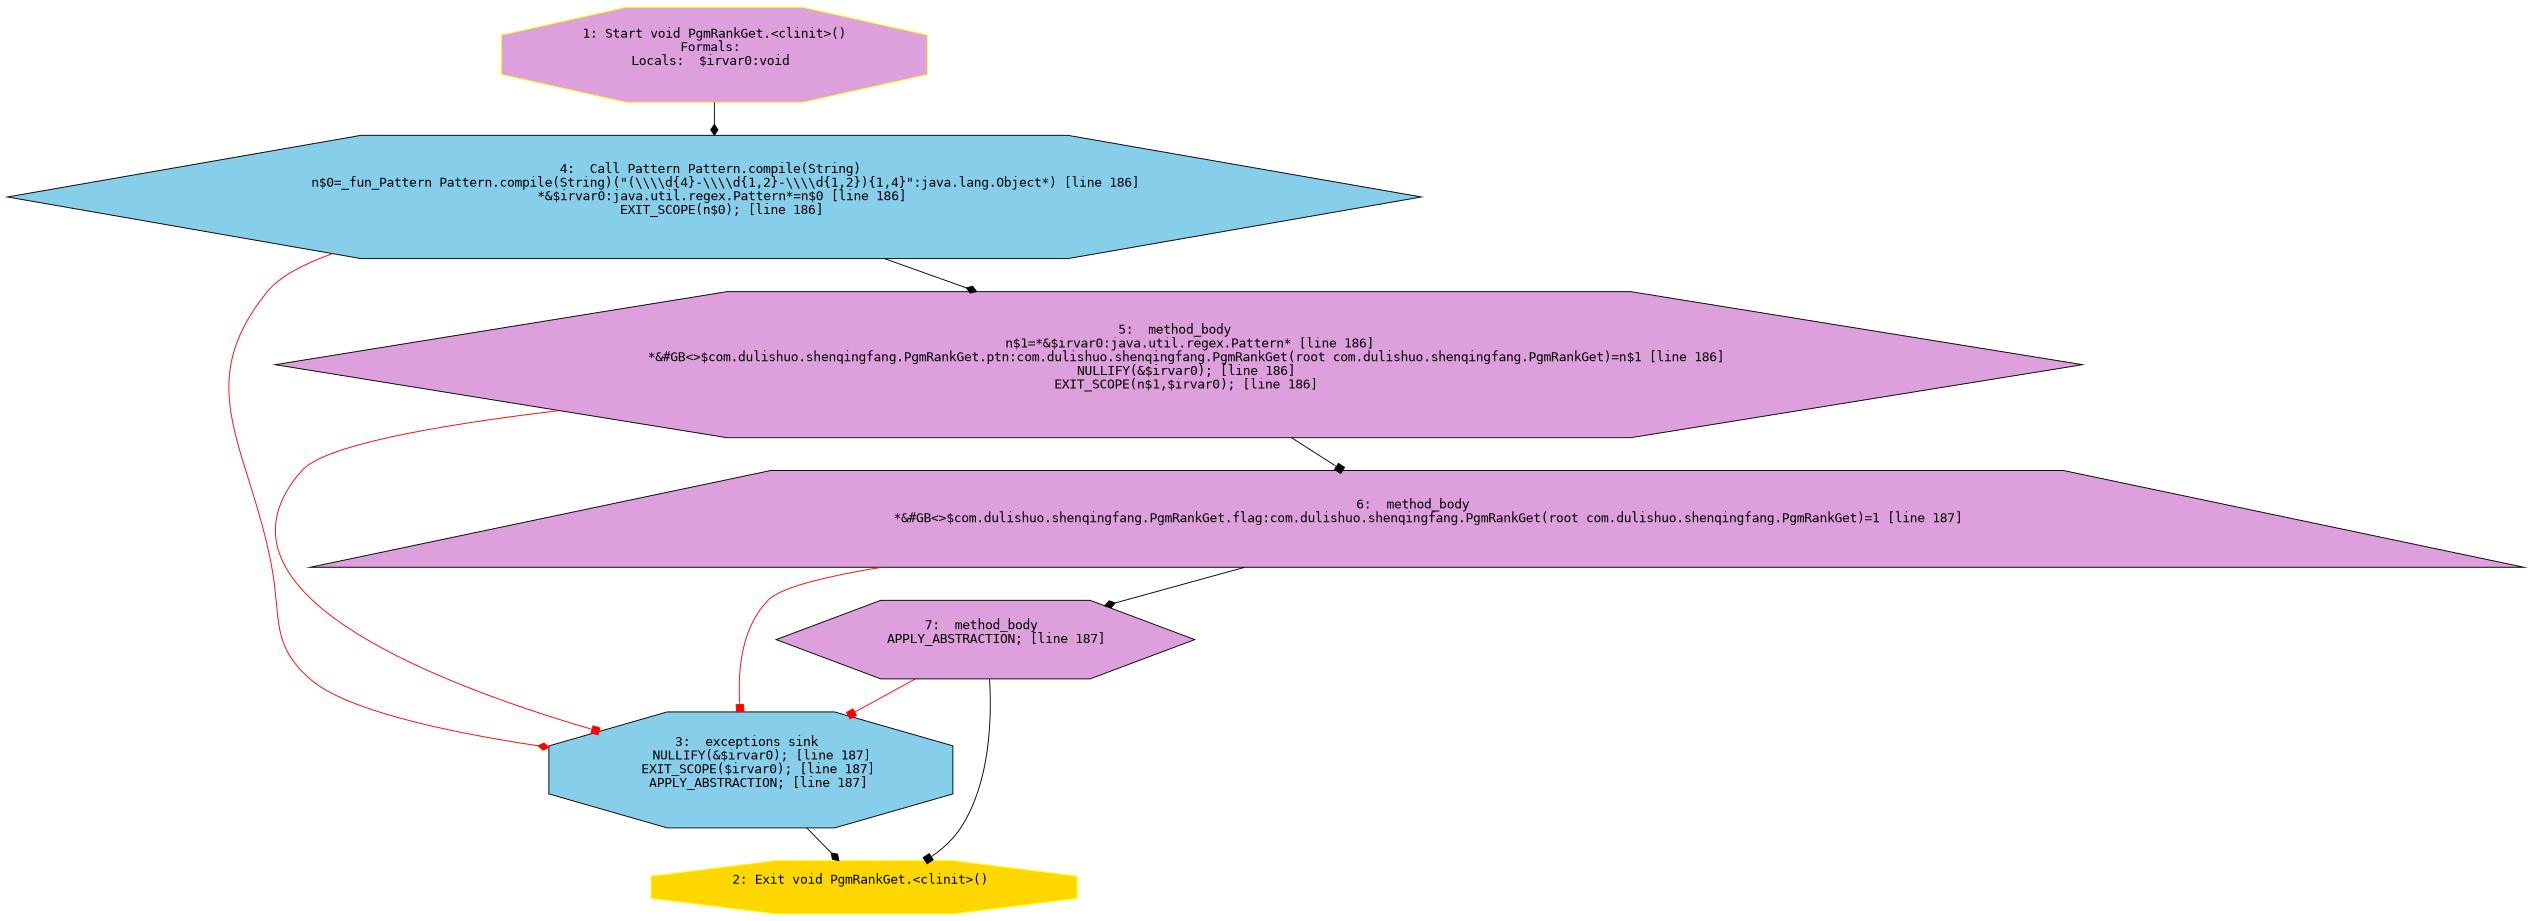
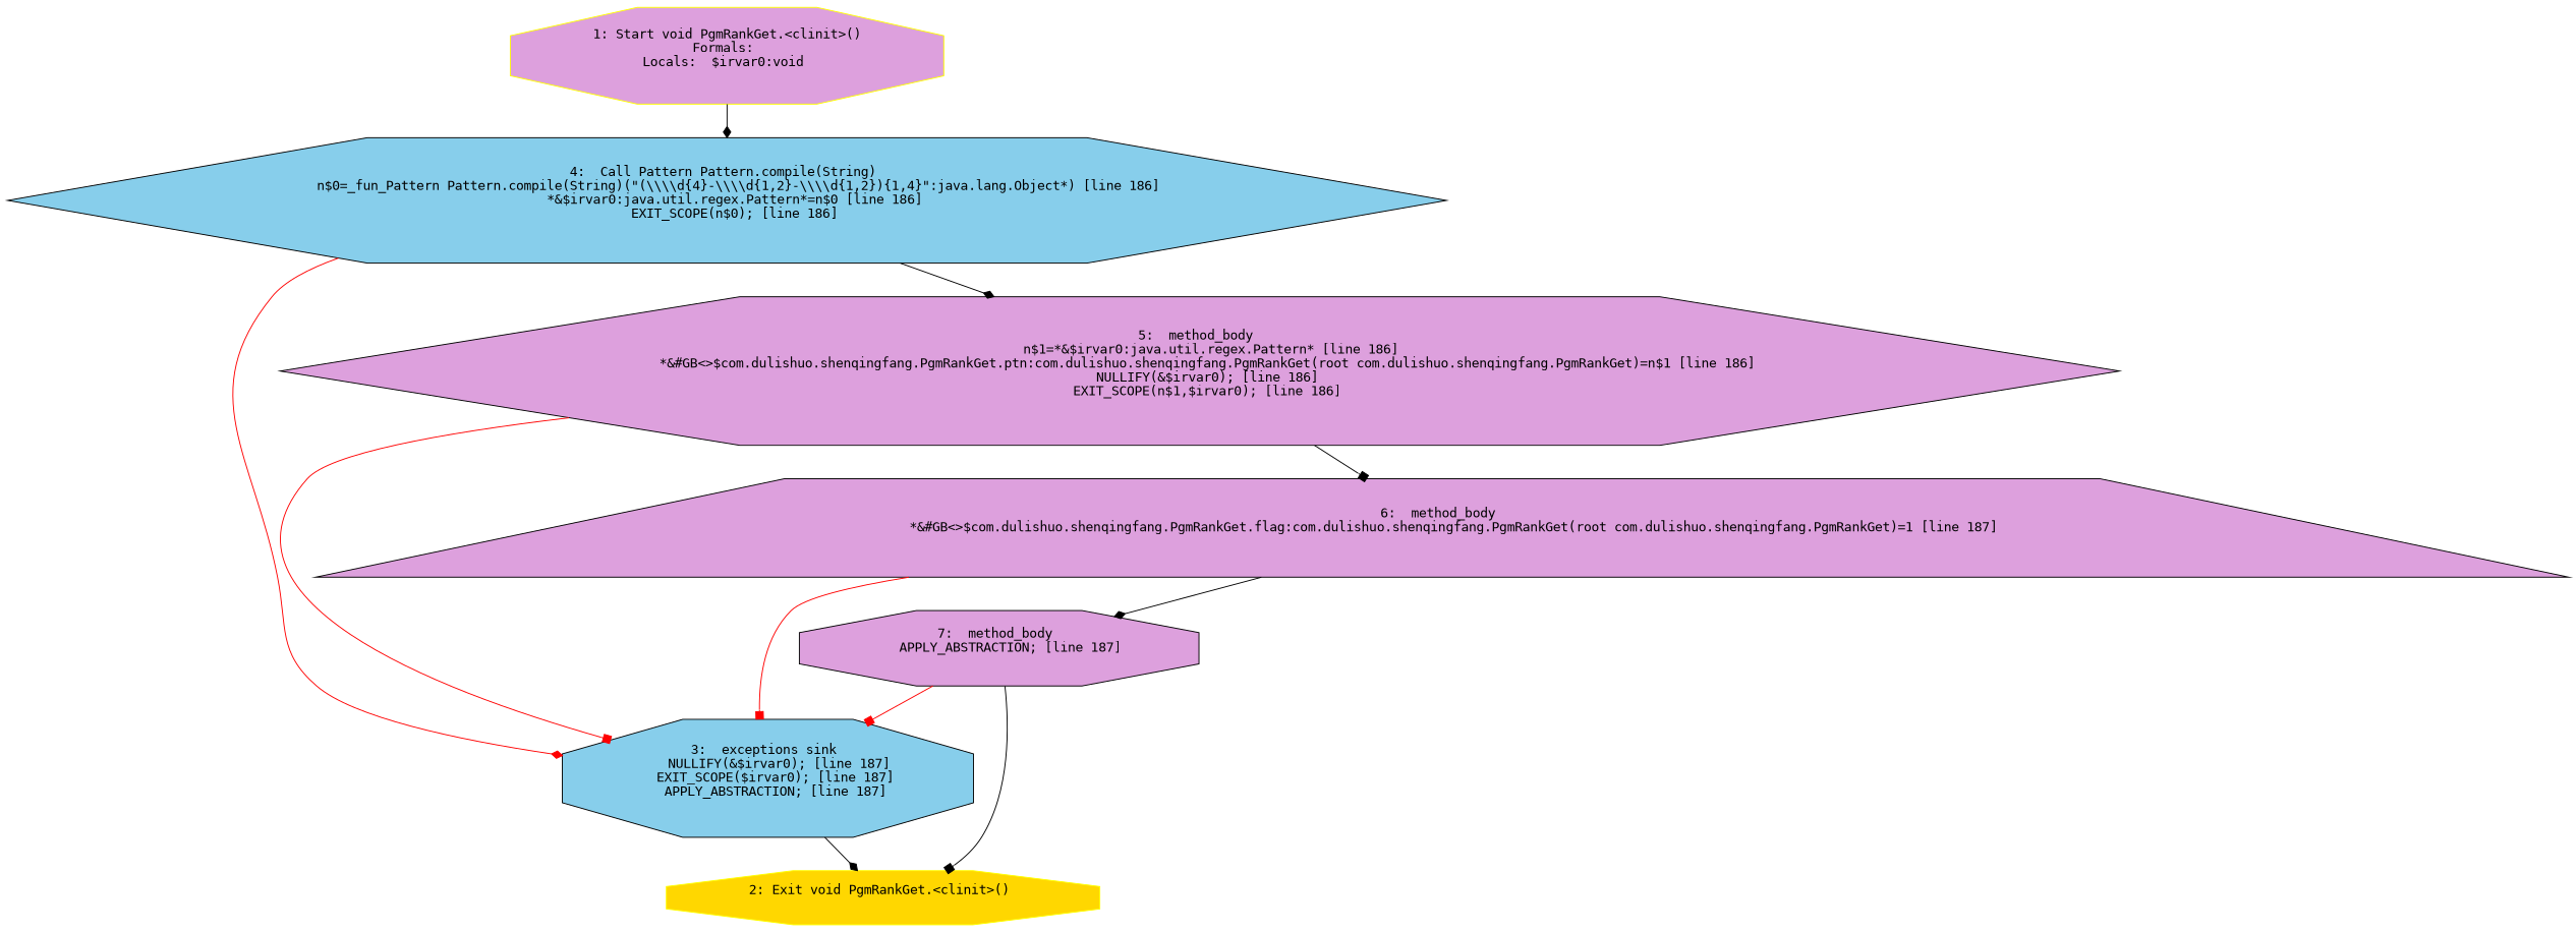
  digraph {
    fontname="DejaVu Sans Mono"
    node [style=filled fillcolor=plum shape=octagon fontname="DejaVu Sans Mono"]
    edge [arrowhead=diamond fontname="DejaVu Sans Mono"]
    n1 [color=yellow label="1: Start void PgmRankGet.<clinit>()\nFormals: \nLocals:  $irvar0:void \n  "]
    n2 [label="4:  Call Pattern Pattern.compile(String) \n   n$0=_fun_Pattern Pattern.compile(String)(\"(\\\\\\\\d{4}-\\\\\\\\d{1,2}-\\\\\\\\d{1,2}){1,4}\":java.lang.Object*) [line 186]\n  *&$irvar0:java.util.regex.Pattern*=n$0 [line 186]\n  EXIT_SCOPE(n$0); [line 186]\n " shape=hexagon fillcolor=skyblue]
    n3 [label="3:  exceptions sink \n   NULLIFY(&$irvar0); [line 187]\n  EXIT_SCOPE($irvar0); [line 187]\n  APPLY_ABSTRACTION; [line 187]\n " fillcolor=skyblue]
    n4 [label="5:  method_body \n   n$1=*&$irvar0:java.util.regex.Pattern* [line 186]\n  *&#GB<>$com.dulishuo.shenqingfang.PgmRankGet.ptn:com.dulishuo.shenqingfang.PgmRankGet(root com.dulishuo.shenqingfang.PgmRankGet)=n$1 [line 186]\n  NULLIFY(&$irvar0); [line 186]\n  EXIT_SCOPE(n$1,$irvar0); [line 186]\n " shape=hexagon]
    n5 [color=yellow label="2: Exit void PgmRankGet.<clinit>() \n  " fillcolor=gold]
    n6 [label="6:  method_body \n   *&#GB<>$com.dulishuo.shenqingfang.PgmRankGet.flag:com.dulishuo.shenqingfang.PgmRankGet(root com.dulishuo.shenqingfang.PgmRankGet)=1 [line 187]\n " shape=trapezium]
-   n7 [label="7:  method_body \n   APPLY_ABSTRACTION; [line 187]\n " shape=hexagon]
+   n7 [label="7:  method_body \n   APPLY_ABSTRACTION; [line 187]\n "]
    n1 -> n2
    n2 -> n3 [color=red]
    n2 -> n4
    n3 -> n5
    n4 -> n3 [color=red arrowhead=box]
    n4 -> n6 [arrowhead=box]
    n6 -> n3 [color=red arrowhead=box]
    n6 -> n7
    n7 -> n3 [color=red arrowhead=box]
    n7 -> n5 [arrowhead=box]
  }
